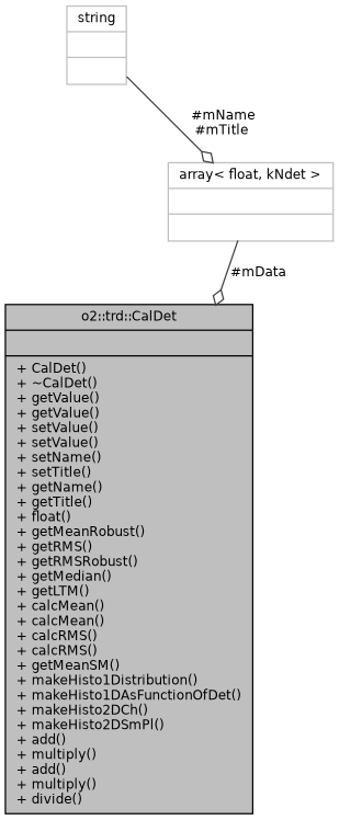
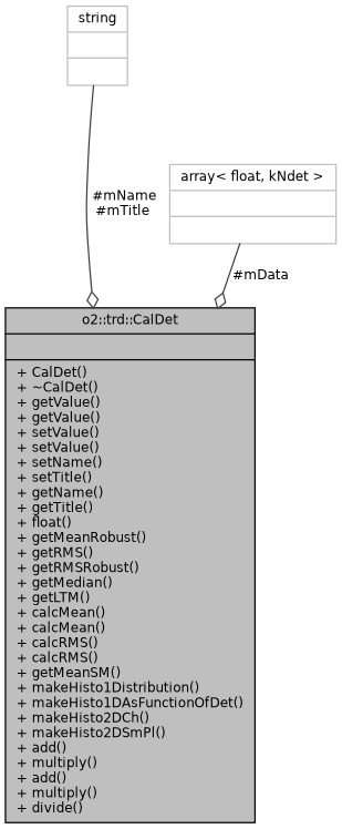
  digraph {
    node [color=grey75 fontname=Helvetica fontsize=10 shape=record]
    edge [arrowhead=odiamond color=grey25 fontname=Helvetica fontsize=10 labelfontname=Helvetica labelfontsize=10 style=solid]
    n1 [color=black fillcolor=grey75 fontcolor=black height=0.2 label="{o2::trd::CalDet\n||+ CalDet()\l+ ~CalDet()\l+ getValue()\l+ getValue()\l+ setValue()\l+ setValue()\l+ setName()\l+ setTitle()\l+ getName()\l+ getTitle()\l+ float()\l+ getMeanRobust()\l+ getRMS()\l+ getRMSRobust()\l+ getMedian()\l+ getLTM()\l+ calcMean()\l+ calcMean()\l+ calcRMS()\l+ calcRMS()\l+ getMeanSM()\l+ makeHisto1Distribution()\l+ makeHisto1DAsFunctionOfDet()\l+ makeHisto2DCh()\l+ makeHisto2DSmPl()\l+ add()\l+ multiply()\l+ add()\l+ multiply()\l+ divide()\l}" style=filled width=0.4]
    n2 [height=0.2 label="{array\< float, kNdet \>\n||}" width=0.4]
    n3 [height=0.2 label="{string\n||}" width=0.4]
    n2 -> n1 [label=" #mData"]
-   n3 -> n2 [label=" #mName\n#mTitle"]
+   n3 -> n1 [label=" #mName\n#mTitle"]
  }
